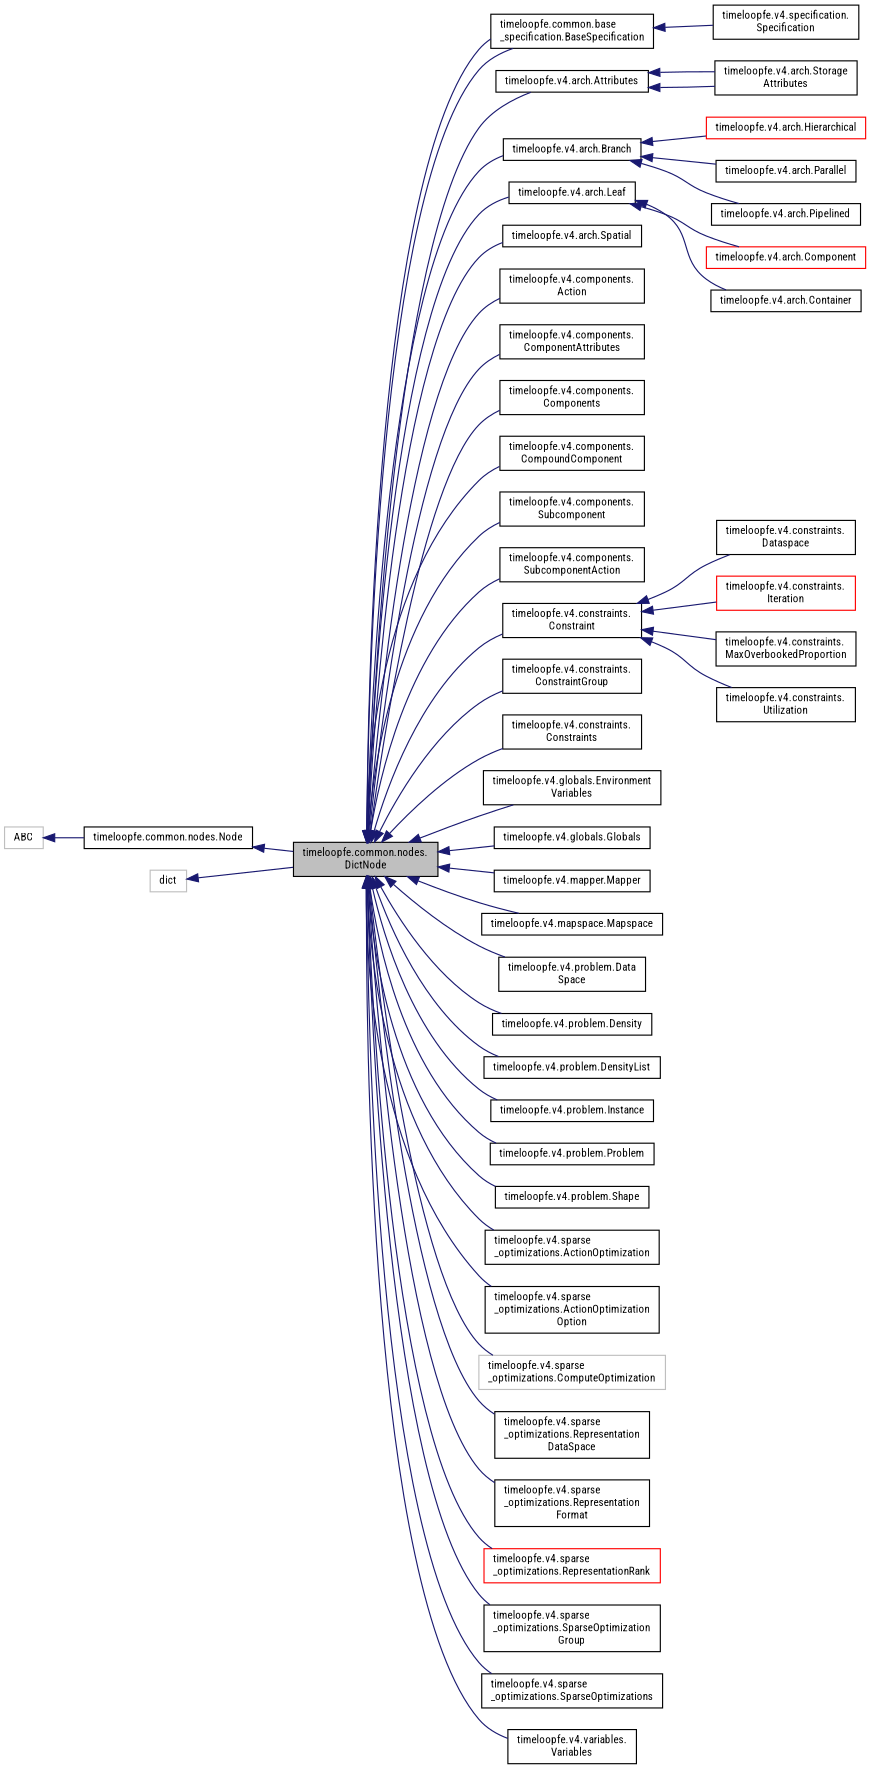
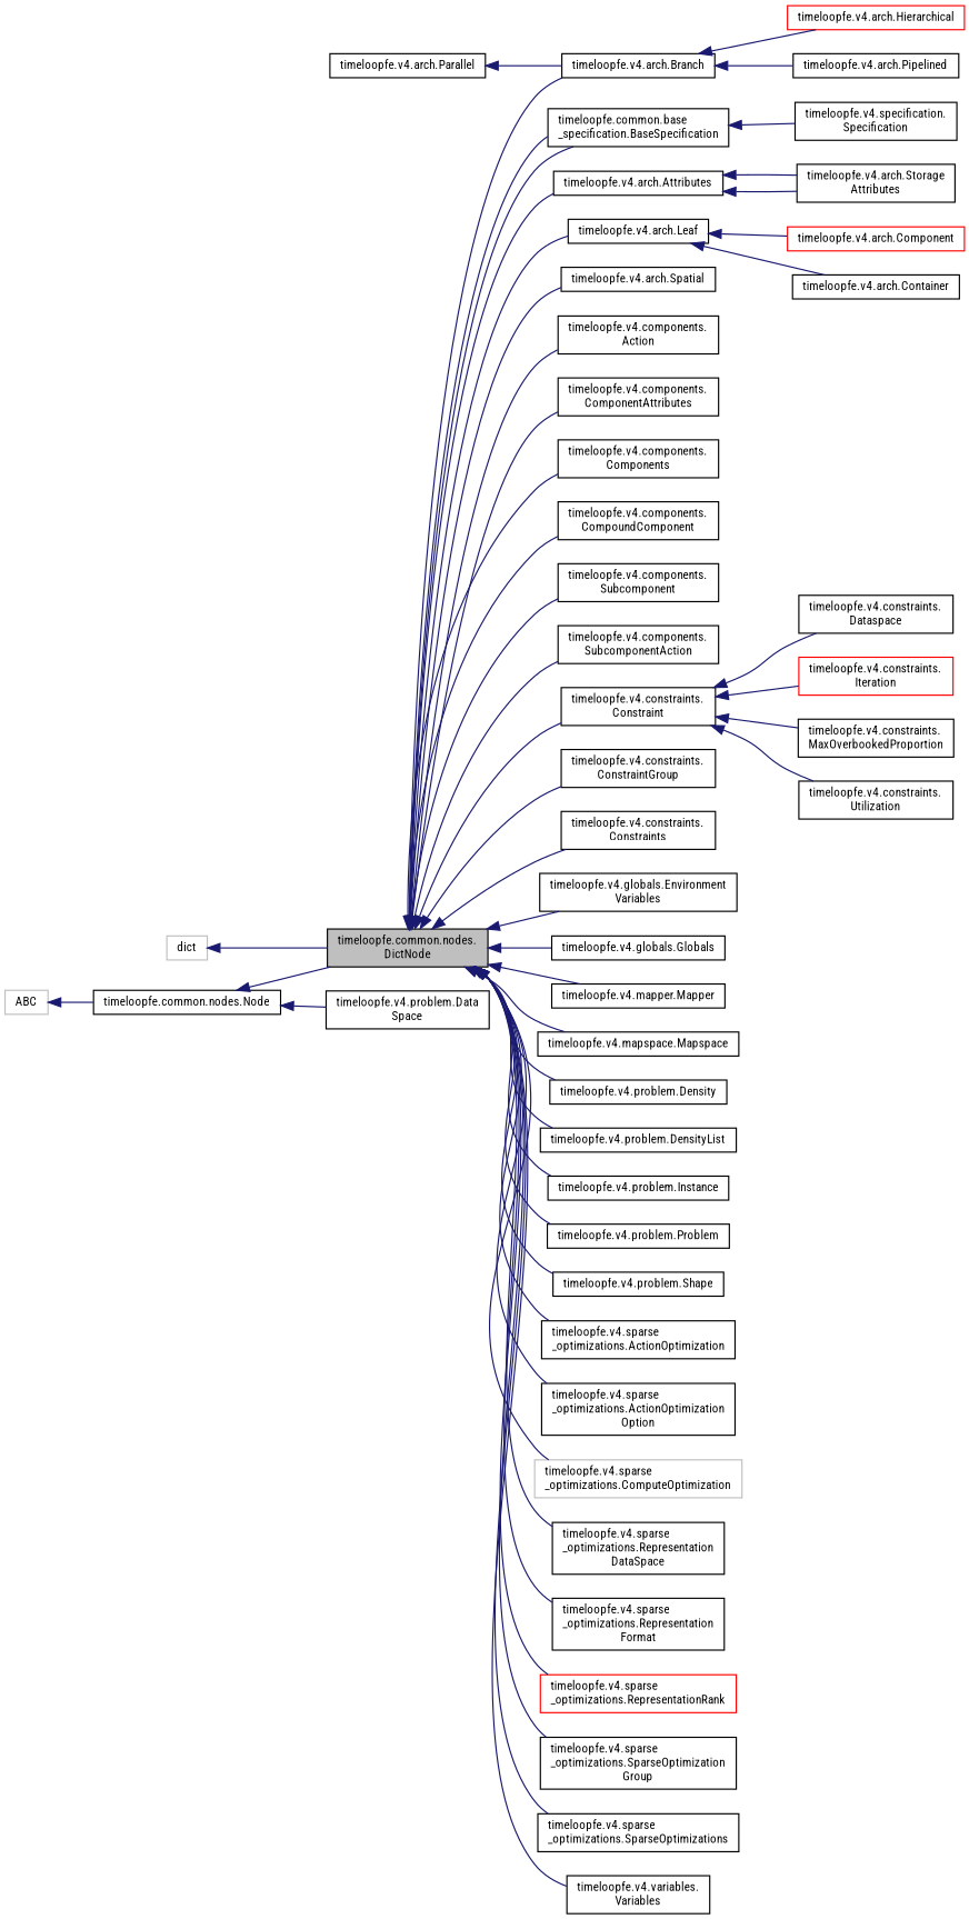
  digraph {
    fontname="Roboto Condensed"
    rankdir=LR
    node [color=black fillcolor=white fontname="Roboto Condensed" fontsize=10 shape=record style=filled]
    edge [color=midnightblue dir=back fontname="Roboto Condensed" fontsize=10 labelfontname=Helvetica labelfontsize=10 style=solid]
    n1 [fillcolor=grey75 fontcolor=black height=0.2 label="timeloopfe.common.nodes.\lDictNode" width=0.4]
    n2 [height=0.2 label="timeloopfe.common.base\l_specification.BaseSpecification" width=0.4]
    n3 [height=0.2 label="timeloopfe.v4.arch.Attributes" width=0.4]
    n4 [height=0.2 label="timeloopfe.v4.arch.Branch" width=0.4]
    n5 [height=0.2 label="timeloopfe.v4.arch.Leaf" width=0.4]
    n6 [height=0.2 label="timeloopfe.v4.arch.Spatial" width=0.4]
    n7 [height=0.2 label="timeloopfe.v4.components.\lAction" width=0.4]
    n8 [height=0.2 label="timeloopfe.v4.components.\lComponentAttributes" width=0.4]
    n9 [height=0.2 label="timeloopfe.v4.components.\lComponents" width=0.4]
    n10 [height=0.2 label="timeloopfe.v4.components.\lCompoundComponent" width=0.4]
    n11 [height=0.2 label="timeloopfe.v4.components.\lSubcomponent" width=0.4]
    n12 [height=0.2 label="timeloopfe.v4.components.\lSubcomponentAction" width=0.4]
    n13 [height=0.2 label="timeloopfe.v4.constraints.\lConstraint" width=0.4]
    n14 [height=0.2 label="timeloopfe.v4.constraints.\lConstraintGroup" width=0.4]
    n15 [height=0.2 label="timeloopfe.v4.constraints.\lConstraints" width=0.4]
    n16 [height=0.2 label="timeloopfe.v4.globals.Environment\lVariables" width=0.4]
    n17 [height=0.2 label="timeloopfe.v4.globals.Globals" width=0.4]
    n18 [height=0.2 label="timeloopfe.v4.mapper.Mapper" width=0.4]
    n19 [height=0.2 label="timeloopfe.v4.mapspace.Mapspace" width=0.4]
    n20 [height=0.2 label="timeloopfe.v4.problem.Data\lSpace" width=0.4]
    n21 [height=0.2 label="timeloopfe.v4.problem.Density" width=0.4]
    n22 [height=0.2 label="timeloopfe.v4.problem.DensityList" width=0.4]
    n23 [height=0.2 label="timeloopfe.v4.problem.Instance" width=0.4]
    n24 [height=0.2 label="timeloopfe.v4.problem.Problem" width=0.4]
    n25 [height=0.2 label="timeloopfe.v4.problem.Shape" width=0.4]
    n26 [height=0.2 label="timeloopfe.v4.sparse\l_optimizations.ActionOptimization" width=0.4]
    n27 [height=0.2 label="timeloopfe.v4.sparse\l_optimizations.ActionOptimization\lOption" width=0.4]
    n28 [color=grey75 height=0.2 label="timeloopfe.v4.sparse\l_optimizations.ComputeOptimization" width=0.4]
    n29 [height=0.2 label="timeloopfe.v4.sparse\l_optimizations.Representation\lDataSpace" width=0.4]
    n30 [height=0.2 label="timeloopfe.v4.sparse\l_optimizations.Representation\lFormat" width=0.4]
    n31 [color=red height=0.2 label="timeloopfe.v4.sparse\l_optimizations.RepresentationRank" width=0.4]
    n32 [height=0.2 label="timeloopfe.v4.sparse\l_optimizations.SparseOptimization\lGroup" width=0.4]
    n33 [height=0.2 label="timeloopfe.v4.sparse\l_optimizations.SparseOptimizations" width=0.4]
    n34 [height=0.2 label="timeloopfe.v4.variables.\lVariables" width=0.4]
    n35 [height=0.2 label="timeloopfe.v4.specification.\lSpecification" width=0.4]
    n36 [height=0.2 label="timeloopfe.v4.arch.Storage\lAttributes" width=0.4]
    n37 [color=red height=0.2 label="timeloopfe.v4.arch.Hierarchical" width=0.4]
    n38 [height=0.2 label="timeloopfe.v4.arch.Parallel" width=0.4]
    n39 [height=0.2 label="timeloopfe.v4.arch.Pipelined" width=0.4]
    n40 [color=red height=0.2 label="timeloopfe.v4.arch.Component" width=0.4]
    n41 [height=0.2 label="timeloopfe.v4.arch.Container" width=0.4]
    n42 [height=0.2 label="timeloopfe.v4.constraints.\lDataspace" width=0.4]
    n43 [color=red height=0.2 label="timeloopfe.v4.constraints.\lIteration" width=0.4]
    n44 [height=0.2 label="timeloopfe.v4.constraints.\lMaxOverbookedProportion" width=0.4]
    n45 [height=0.2 label="timeloopfe.v4.constraints.\lUtilization" width=0.4]
    n46 [height=0.2 label="timeloopfe.common.nodes.Node" width=0.4]
    n47 [color=grey75 height=0.2 label=ABC width=0.4]
    n48 [color=grey75 height=0.2 label=dict width=0.4]
    n1 -> n2
    n1 -> n2
    n1 -> n3
    n1 -> n4
    n1 -> n5
    n1 -> n6
    n1 -> n7
    n1 -> n8
    n1 -> n9
    n1 -> n10
    n1 -> n11
    n1 -> n12
    n1 -> n13
    n1 -> n14
    n1 -> n15
    n1 -> n16
    n1 -> n17
    n1 -> n18
    n1 -> n19
-   n1 -> n20
+   n46 -> n20
    n1 -> n21
    n1 -> n22
    n1 -> n23
    n1 -> n24
    n1 -> n25
    n1 -> n26
    n1 -> n27
    n1 -> n28
    n1 -> n29
    n1 -> n30
    n1 -> n31
    n1 -> n32
    n1 -> n33
    n1 -> n34
    n2 -> n35
    n3 -> n36
    n3 -> n36
    n4 -> n37
-   n4 -> n38
+   n38 -> n4
    n4 -> n39
    n5 -> n40
    n5 -> n41
    n13 -> n42
    n13 -> n43
    n13 -> n44
    n13 -> n45
    n46 -> n1
    n47 -> n46
    n48 -> n1
  }
